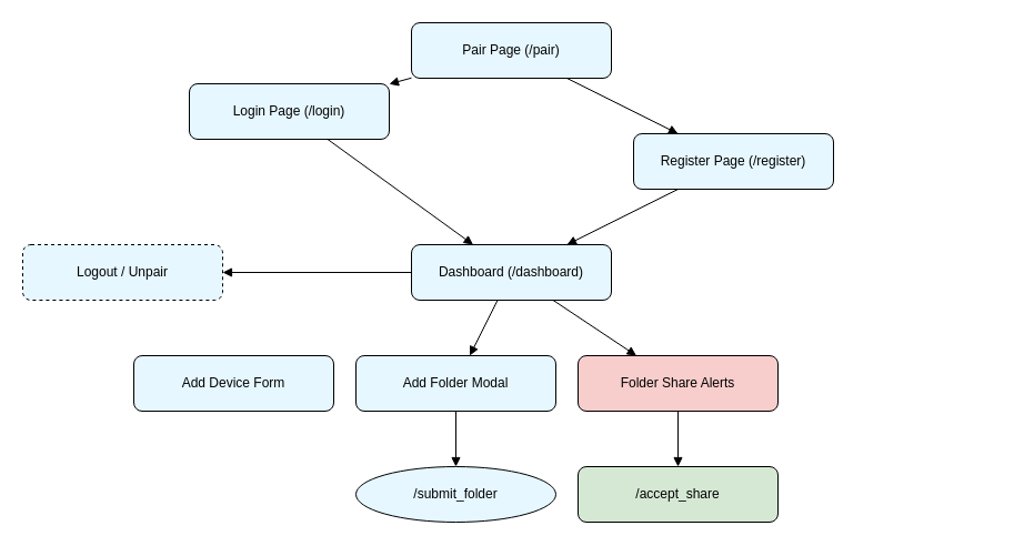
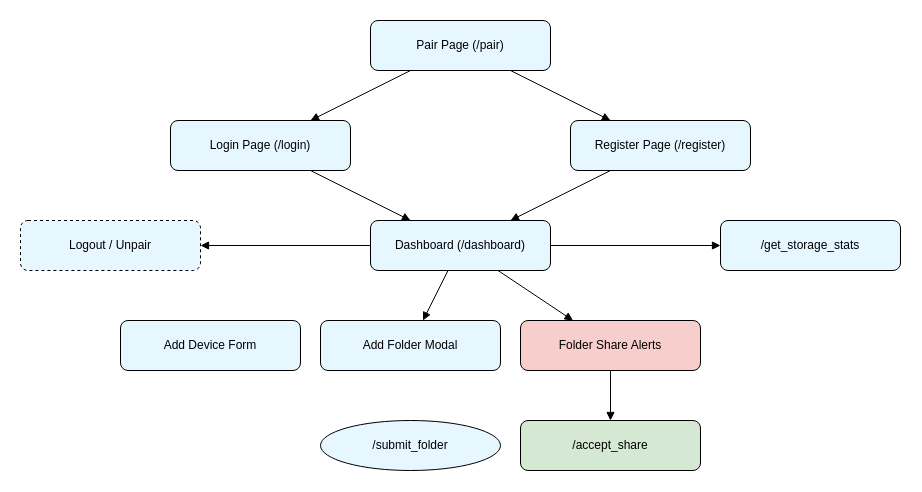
  <mxCell id="0" />
  <mxCell id="1" parent="0" />
  <mxCell id="2" value="Pair Page (/pair)" style="rounded=1;whiteSpace=wrap;html=1;fillColor=#e6f7ff;" vertex="1" parent="1"><mxGeometry x="370" y="20" width="180" height="50" as="geometry" /></mxCell>
- <mxCell id="3" value="Login Page (/login)" style="rounded=1;whiteSpace=wrap;html=1;fillColor=#e6f7ff;" vertex="1" parent="1"><mxGeometry x="170" y="75" width="180" height="50" as="geometry" /></mxCell>
+ <mxCell id="3" value="Login Page (/login)" style="rounded=1;whiteSpace=wrap;html=1;fillColor=#e6f7ff;" vertex="1" parent="1"><mxGeometry x="170" y="120" width="180" height="50" as="geometry" /></mxCell>
  <mxCell id="4" value="Register Page (/register)" style="rounded=1;whiteSpace=wrap;html=1;fillColor=#e6f7ff;" vertex="1" parent="1"><mxGeometry x="570" y="120" width="180" height="50" as="geometry" /></mxCell>
  <mxCell id="5" value="Dashboard (/dashboard)" style="rounded=1;whiteSpace=wrap;html=1;fillColor=#e6f7ff;" vertex="1" parent="1"><mxGeometry x="370" y="220" width="180" height="50" as="geometry" /></mxCell>
  <mxCell id="6" value="Add Device Form" style="rounded=1;whiteSpace=wrap;html=1;fillColor=#e6f7ff;" vertex="1" parent="1"><mxGeometry x="120" y="320" width="180" height="50" as="geometry" /></mxCell>
  <mxCell id="7" value="Add Folder Modal" style="rounded=1;whiteSpace=wrap;html=1;fillColor=#e6f7ff;" vertex="1" parent="1"><mxGeometry x="320" y="320" width="180" height="50" as="geometry" /></mxCell>
  <mxCell id="8" value="Folder Share Alerts" style="rounded=1;whiteSpace=wrap;html=1;fillColor=#f8cecc;" vertex="1" parent="1"><mxGeometry x="520" y="320" width="180" height="50" as="geometry" /></mxCell>
  <mxCell id="9" value="/submit_folder" style="ellipse;whiteSpace=wrap;html=1;fillColor=#e6f7ff;" vertex="1" parent="1"><mxGeometry x="320" y="420" width="180" height="50" as="geometry" /></mxCell>
  <mxCell id="10" value="/accept_share" style="rounded=1;whiteSpace=wrap;html=1;fillColor=#d5e8d4;" vertex="1" parent="1"><mxGeometry x="520" y="420" width="180" height="50" as="geometry" /></mxCell>
+ <mxCell id="11" value="/get_storage_stats" style="rounded=1;whiteSpace=wrap;html=1;fillColor=#e6f7ff;" vertex="1" parent="1"><mxGeometry x="720" y="220" width="180" height="50" as="geometry" /></mxCell>
  <mxCell id="12" value="Logout / Unpair" style="rounded=1;whiteSpace=wrap;html=1;fillColor=#e6f7ff;dashed=1;" vertex="1" parent="1"><mxGeometry x="20" y="220" width="180" height="50" as="geometry" /></mxCell>
  <mxCell id="13" value="" style="endArrow=block;html=1;rounded=1;" edge="1" parent="1" source="2" target="3"><mxGeometry relative="1" as="geometry" /></mxCell>
  <mxCell id="14" value="" style="endArrow=block;html=1;rounded=1;" edge="1" parent="1" source="2" target="4"><mxGeometry relative="1" as="geometry" /></mxCell>
  <mxCell id="15" value="" style="endArrow=block;html=1;rounded=1;" edge="1" parent="1" source="3" target="5"><mxGeometry relative="1" as="geometry" /></mxCell>
  <mxCell id="16" value="" style="endArrow=block;html=1;rounded=1;" edge="1" parent="1" source="4" target="5"><mxGeometry relative="1" as="geometry" /></mxCell>
  <mxCell id="17" value="" style="endArrow=block;html=1;rounded=1;" edge="1" parent="1" source="5" target="7"><mxGeometry relative="1" as="geometry" /></mxCell>
  <mxCell id="18" value="" style="endArrow=block;html=1;rounded=1;" edge="1" parent="1" source="5" target="8"><mxGeometry relative="1" as="geometry" /></mxCell>
- <mxCell id="19" value="" style="endArrow=block;html=1;rounded=1;" edge="1" parent="1" source="7" target="9"><mxGeometry relative="1" as="geometry" /></mxCell>
  <mxCell id="20" value="" style="endArrow=block;html=1;rounded=1;" edge="1" parent="1" source="8" target="10"><mxGeometry relative="1" as="geometry" /></mxCell>
+ <mxCell id="21" value="" style="endArrow=block;html=1;rounded=1;" edge="1" parent="1" source="5" target="11"><mxGeometry relative="1" as="geometry" /></mxCell>
  <mxCell id="22" value="" style="endArrow=block;html=1;rounded=1;" edge="1" parent="1" source="5" target="12"><mxGeometry relative="1" as="geometry" /></mxCell>
